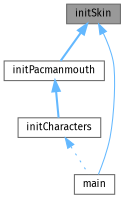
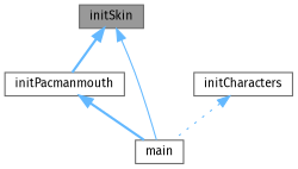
  digraph {
    fontname="Fira Sans"
    rankdir=TB
    node [color=grey40 fillcolor=white fontname="Fira Sans" fontsize=10 shape=box style=filled]
    edge [color=steelblue1 dir=back fontname="Fira Sans" fontsize=10 labelfontname=Helvetica labelfontsize=10 style=bold]
    n1 [color=gray40 fillcolor=grey60 fontcolor=black height=0.2 label=initSkin width=0.4]
    n2 [height=0.2 label=initPacmanmouth width=0.4]
    n3 [height=0.2 label=main width=0.4]
    n4 [height=0.2 label=initCharacters width=0.4]
    n1 -> n2
    n1 -> n3 [style=solid]
-   n2 -> n4
+   n2 -> n3
    n4 -> n3 [style=dotted]
  }
